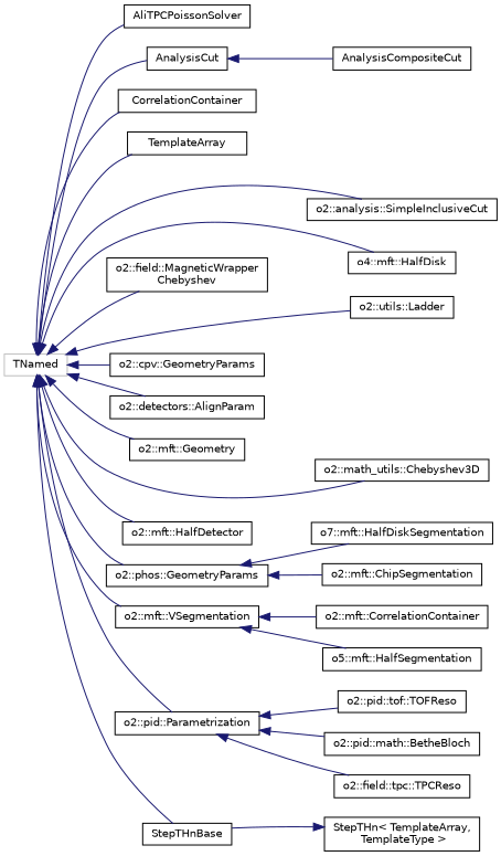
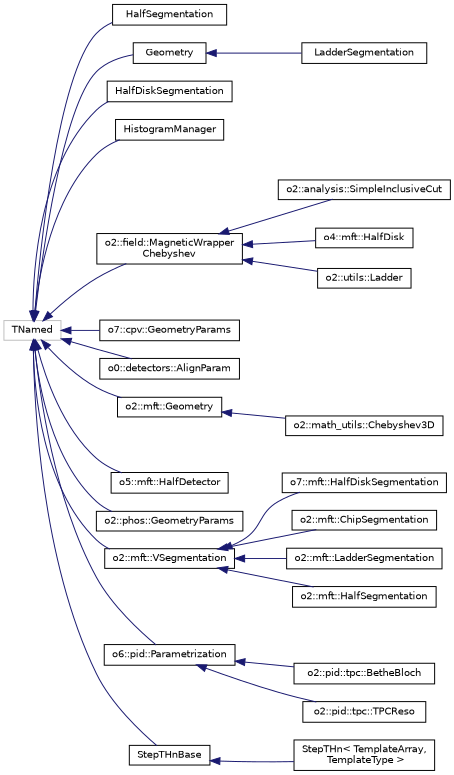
  digraph {
    rankdir=LR
    node [color=black fontname=Helvetica fontsize=10 shape=record]
    edge [color=midnightblue dir=back fontname=Helvetica fontsize=10 labelfontname=Helvetica labelfontsize=10 style=solid]
    n1 [color=grey75 height=0.2 label=TNamed width=0.4]
-   n2 [height=0.2 label=AliTPCPoissonSolver width=0.4]
-   n3 [height=0.2 label=AnalysisCut width=0.4]
-   n4 [height=0.2 label=CorrelationContainer width=0.4]
-   n5 [height=0.2 label=TemplateArray width=0.4]
+   n2 [height=0.2 label=HalfSegmentation width=0.4]
+   n3 [height=0.2 label=Geometry width=0.4]
+   n4 [height=0.2 label=HalfDiskSegmentation width=0.4]
+   n5 [height=0.2 label=HistogramManager width=0.4]
    n6 [height=0.2 label="o2::analysis::SimpleInclusiveCut" width=0.4]
-   n7 [height=0.2 label="o2::cpv::GeometryParams" width=0.4]
-   n8 [height=0.2 label="o2::detectors::AlignParam" width=0.4]
+   n7 [height=0.2 label="o7::cpv::GeometryParams" width=0.4]
+   n8 [height=0.2 label="o0::detectors::AlignParam" width=0.4]
    n9 [height=0.2 label="o2::field::MagneticWrapper\lChebyshev" width=0.4]
    n10 [height=0.2 label="o2::math_utils::Chebyshev3D" width=0.4]
    n11 [height=0.2 label="o2::mft::Geometry" width=0.4]
-   n12 [height=0.2 label="o2::mft::HalfDetector" width=0.4]
+   n12 [height=0.2 label="o5::mft::HalfDetector" width=0.4]
    n13 [height=0.2 label="o4::mft::HalfDisk" width=0.4]
    n14 [height=0.2 label="o2::utils::Ladder" width=0.4]
    n15 [height=0.2 label="o2::mft::VSegmentation" width=0.4]
    n16 [height=0.2 label="o2::phos::GeometryParams" width=0.4]
-   n17 [height=0.2 label="o2::pid::Parametrization" width=0.4]
+   n17 [height=0.2 label="o6::pid::Parametrization" width=0.4]
    n18 [height=0.2 label=StepTHnBase width=0.4]
-   n19 [height=0.2 label=AnalysisCompositeCut width=0.4]
+   n19 [height=0.2 label=LadderSegmentation width=0.4]
    n20 [height=0.2 label="o2::mft::ChipSegmentation" width=0.4]
    n21 [height=0.2 label="o7::mft::HalfDiskSegmentation" width=0.4]
-   n22 [height=0.2 label="o5::mft::HalfSegmentation" width=0.4]
-   n23 [height=0.2 label="o2::mft::CorrelationContainer" width=0.4]
-   n24 [height=0.2 label="o2::pid::tof::TOFReso" width=0.4]
-   n25 [height=0.2 label="o2::pid::math::BetheBloch" width=0.4]
-   n26 [height=0.2 label="o2::field::tpc::TPCReso" width=0.4]
+   n22 [height=0.2 label="o2::mft::HalfSegmentation" width=0.4]
+   n23 [height=0.2 label="o2::mft::LadderSegmentation" width=0.4]
+   n25 [height=0.2 label="o2::pid::tpc::BetheBloch" width=0.4]
+   n26 [height=0.2 label="o2::pid::tpc::TPCReso" width=0.4]
    n27 [height=0.2 label="StepTHn\< TemplateArray,\l TemplateType \>" width=0.4]
    n1 -> n2
    n1 -> n3
    n1 -> n4
    n1 -> n5
-   n1 -> n6
+   n9 -> n6
    n1 -> n7
    n1 -> n8
    n1 -> n9
-   n1 -> n10
+   n11 -> n10
    n1 -> n11
    n1 -> n12
-   n1 -> n13
-   n1 -> n14
+   n9 -> n13
+   n9 -> n14
    n1 -> n15
    n1 -> n16
    n1 -> n17
    n1 -> n18
    n3 -> n19
-   n16 -> n20
-   n16 -> n21
+   n15 -> n20
+   n15 -> n21
    n15 -> n22
    n15 -> n23
-   n17 -> n24
    n17 -> n25
    n17 -> n26
-   n27 -> n18
+   n18 -> n27
  }
